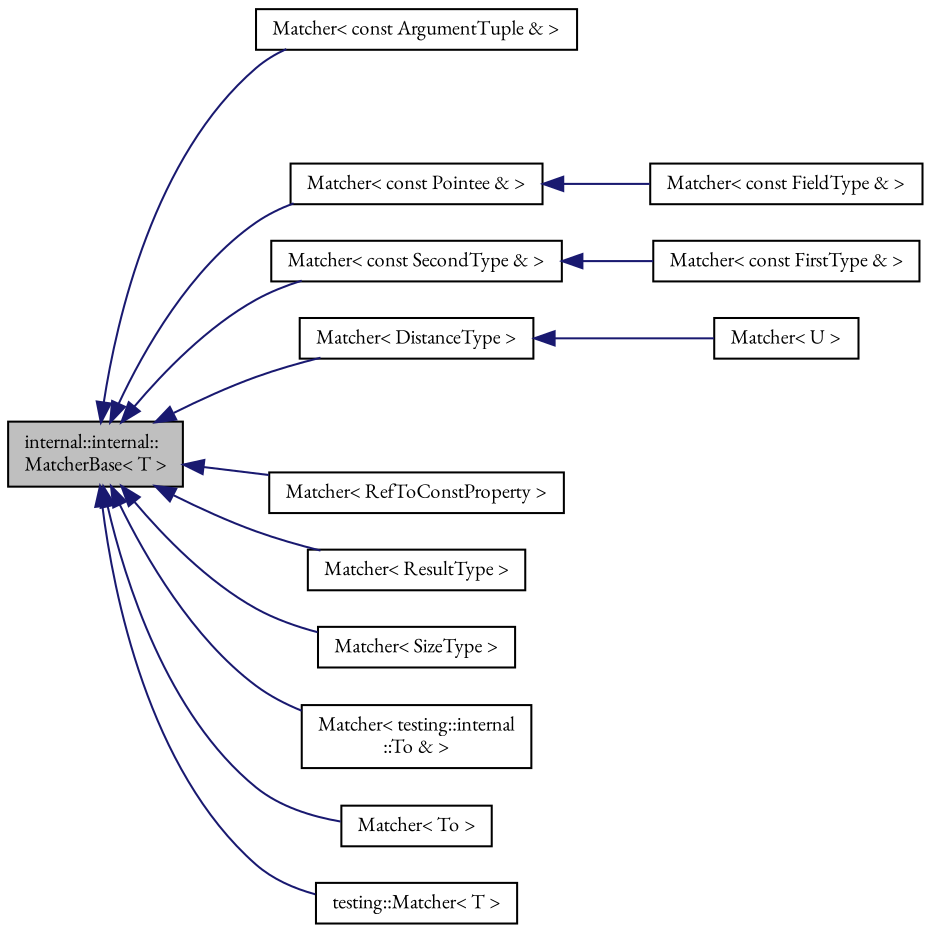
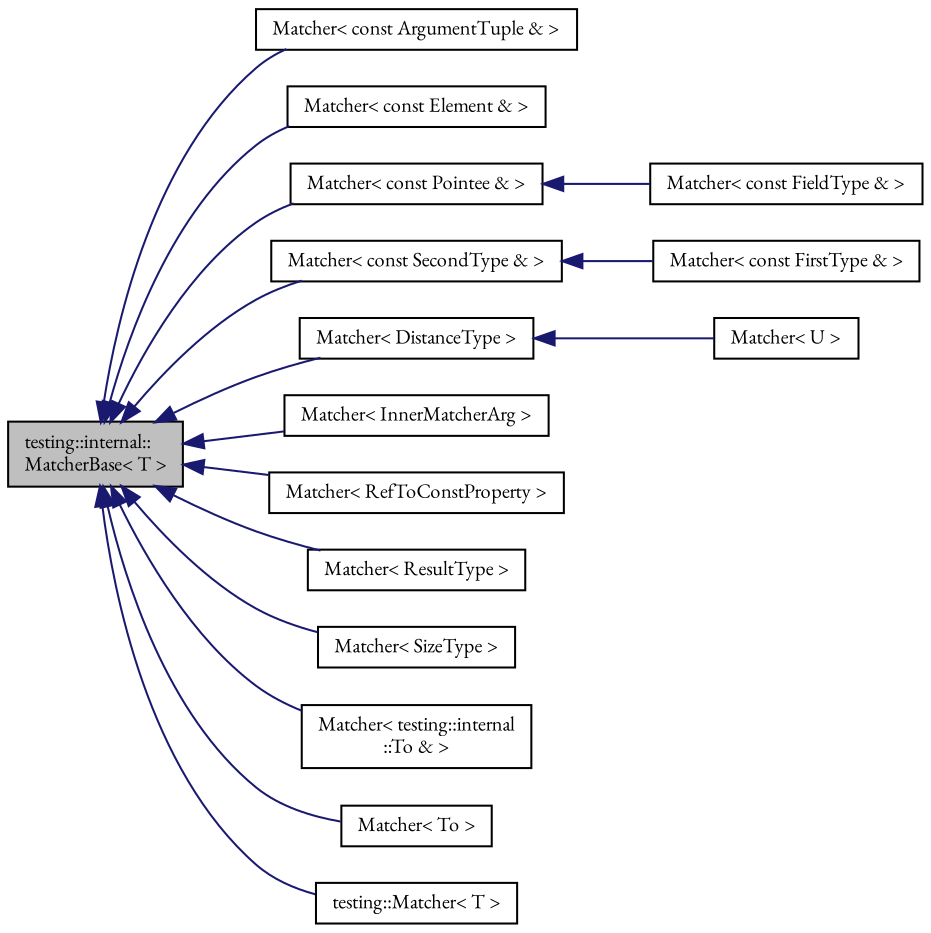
  digraph {
    fontname="EB Garamond"
    rankdir=LR
    node [color=black fillcolor=white fontname="EB Garamond" fontsize=10 shape=record style=filled]
    edge [color=midnightblue dir=back fontname="EB Garamond" fontsize=10 labelfontname=Helvetica labelfontsize=10 style=solid]
-   n1 [fillcolor=grey75 fontcolor=black height=0.2 label="internal::internal::\lMatcherBase\< T \>" width=0.4]
+   n1 [fillcolor=grey75 fontcolor=black height=0.2 label="testing::internal::\lMatcherBase\< T \>" width=0.4]
    n2 [height=0.2 label="Matcher\< const ArgumentTuple & \>" width=0.4]
+   n3 [height=0.2 label="Matcher\< const Element & \>" width=0.4]
    n4 [height=0.2 label="Matcher\< const Pointee & \>" width=0.4]
    n5 [height=0.2 label="Matcher\< const SecondType & \>" width=0.4]
    n6 [height=0.2 label="Matcher\< DistanceType \>" width=0.4]
+   n7 [height=0.2 label="Matcher\< InnerMatcherArg \>" width=0.4]
    n8 [height=0.2 label="Matcher\< RefToConstProperty \>" width=0.4]
    n9 [height=0.2 label="Matcher\< ResultType \>" width=0.4]
    n10 [height=0.2 label="Matcher\< SizeType \>" width=0.4]
    n11 [height=0.2 label="Matcher\< testing::internal\l::To & \>" width=0.4]
    n12 [height=0.2 label="Matcher\< To \>" width=0.4]
    n13 [height=0.2 label="testing::Matcher\< T \>" width=0.4]
    n14 [height=0.2 label="Matcher\< const FieldType & \>" width=0.4]
    n15 [height=0.2 label="Matcher\< const FirstType & \>" width=0.4]
    n16 [height=0.2 label="Matcher\< U \>" width=0.4]
    n1 -> n2
+   n1 -> n3
    n1 -> n4
    n1 -> n5
    n1 -> n6
+   n1 -> n7
    n1 -> n8
    n1 -> n9
    n1 -> n10
    n1 -> n11
    n1 -> n12
    n1 -> n13
    n4 -> n14
    n5 -> n15
    n6 -> n16
  }
